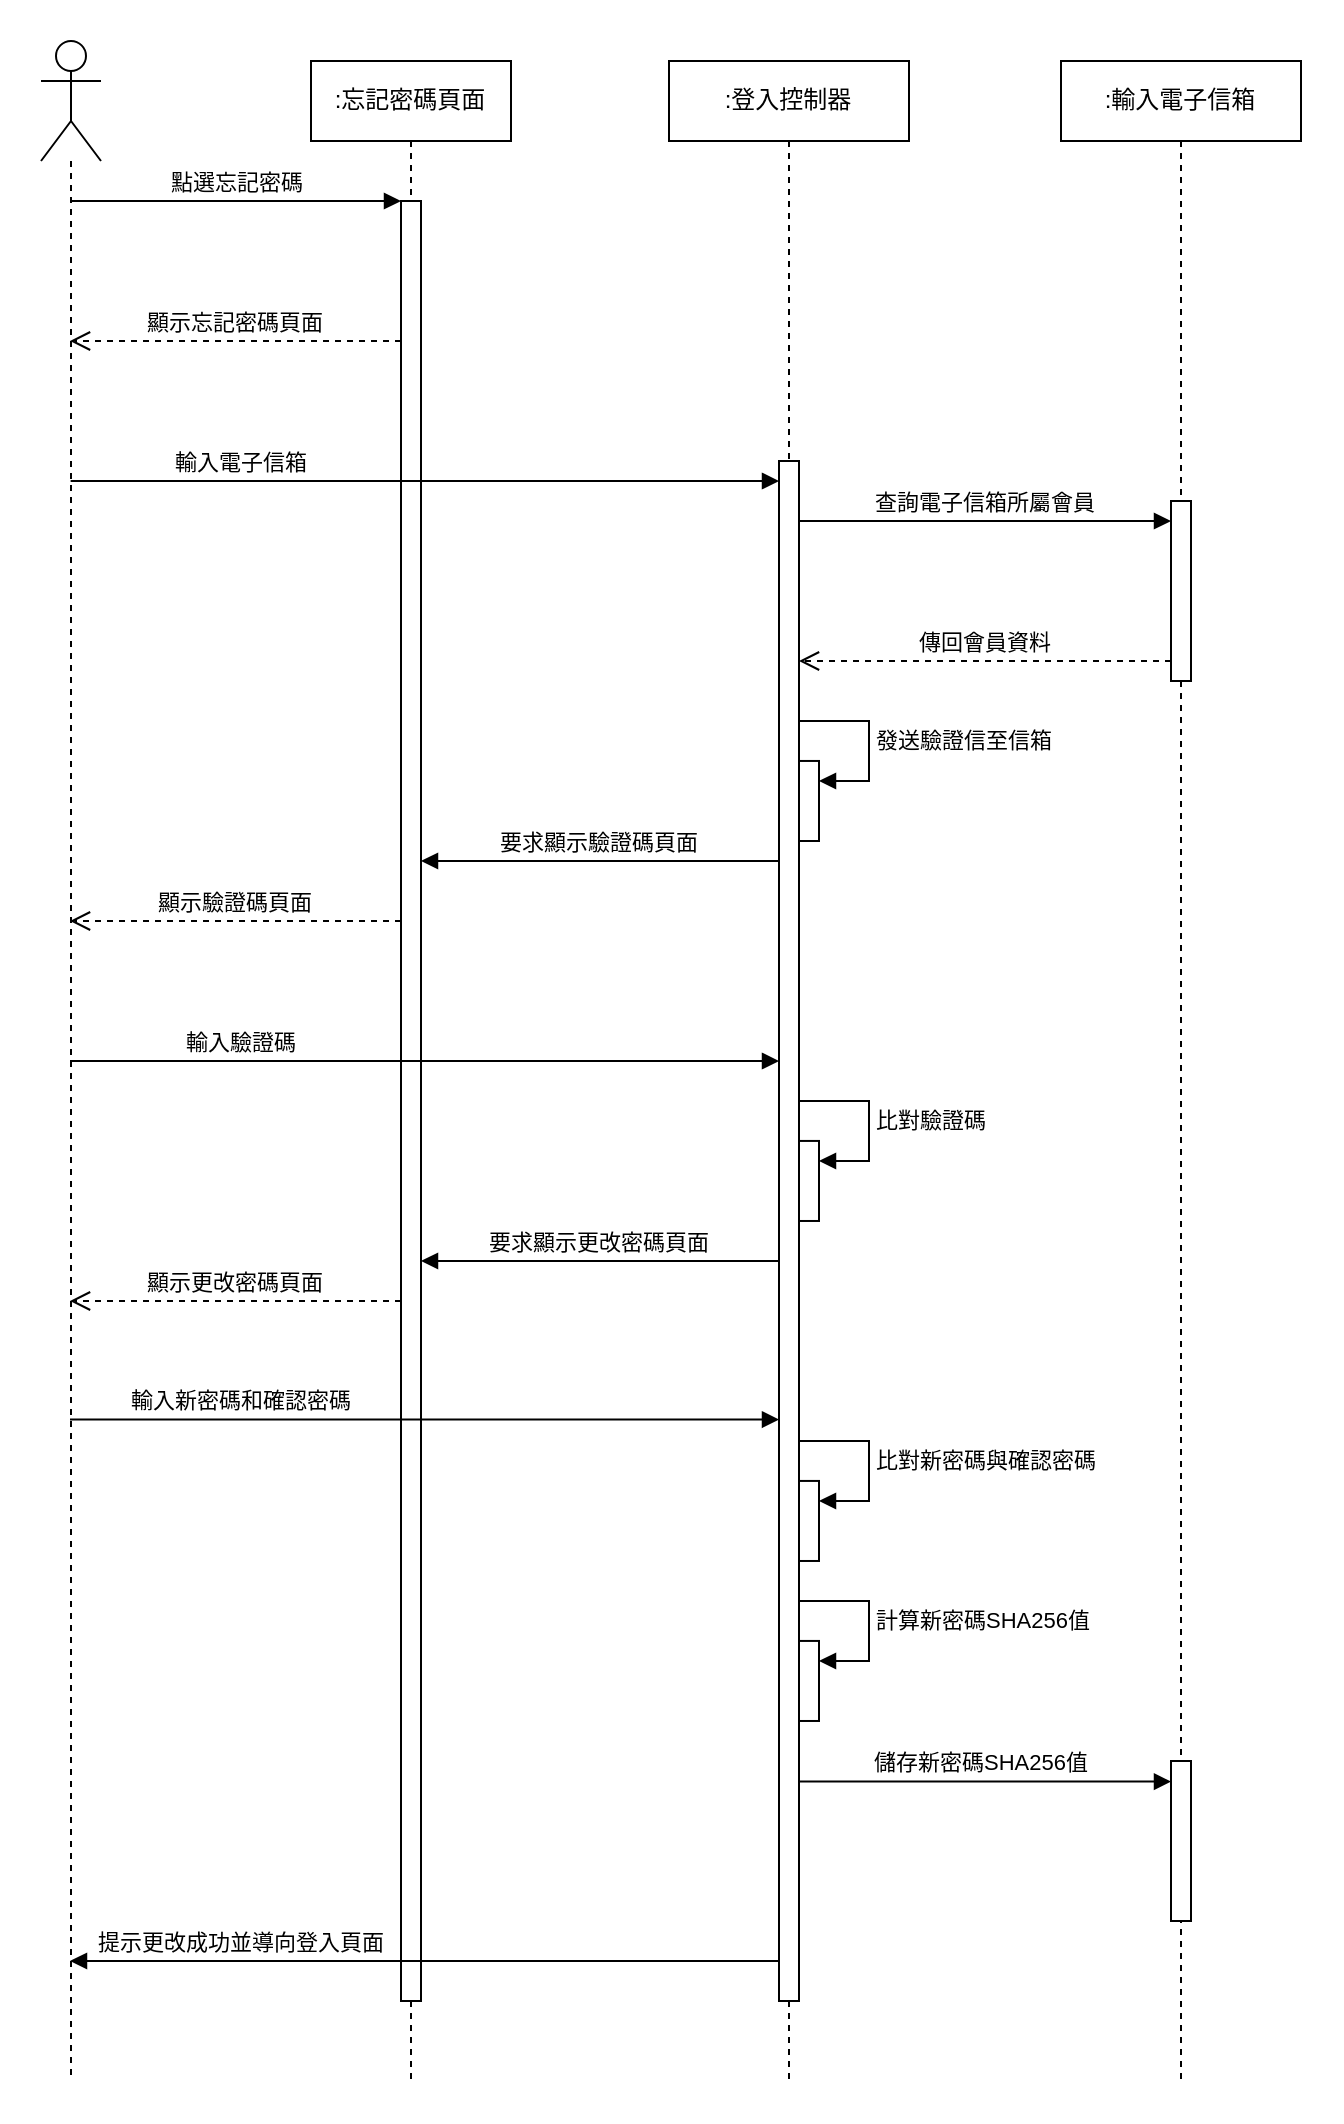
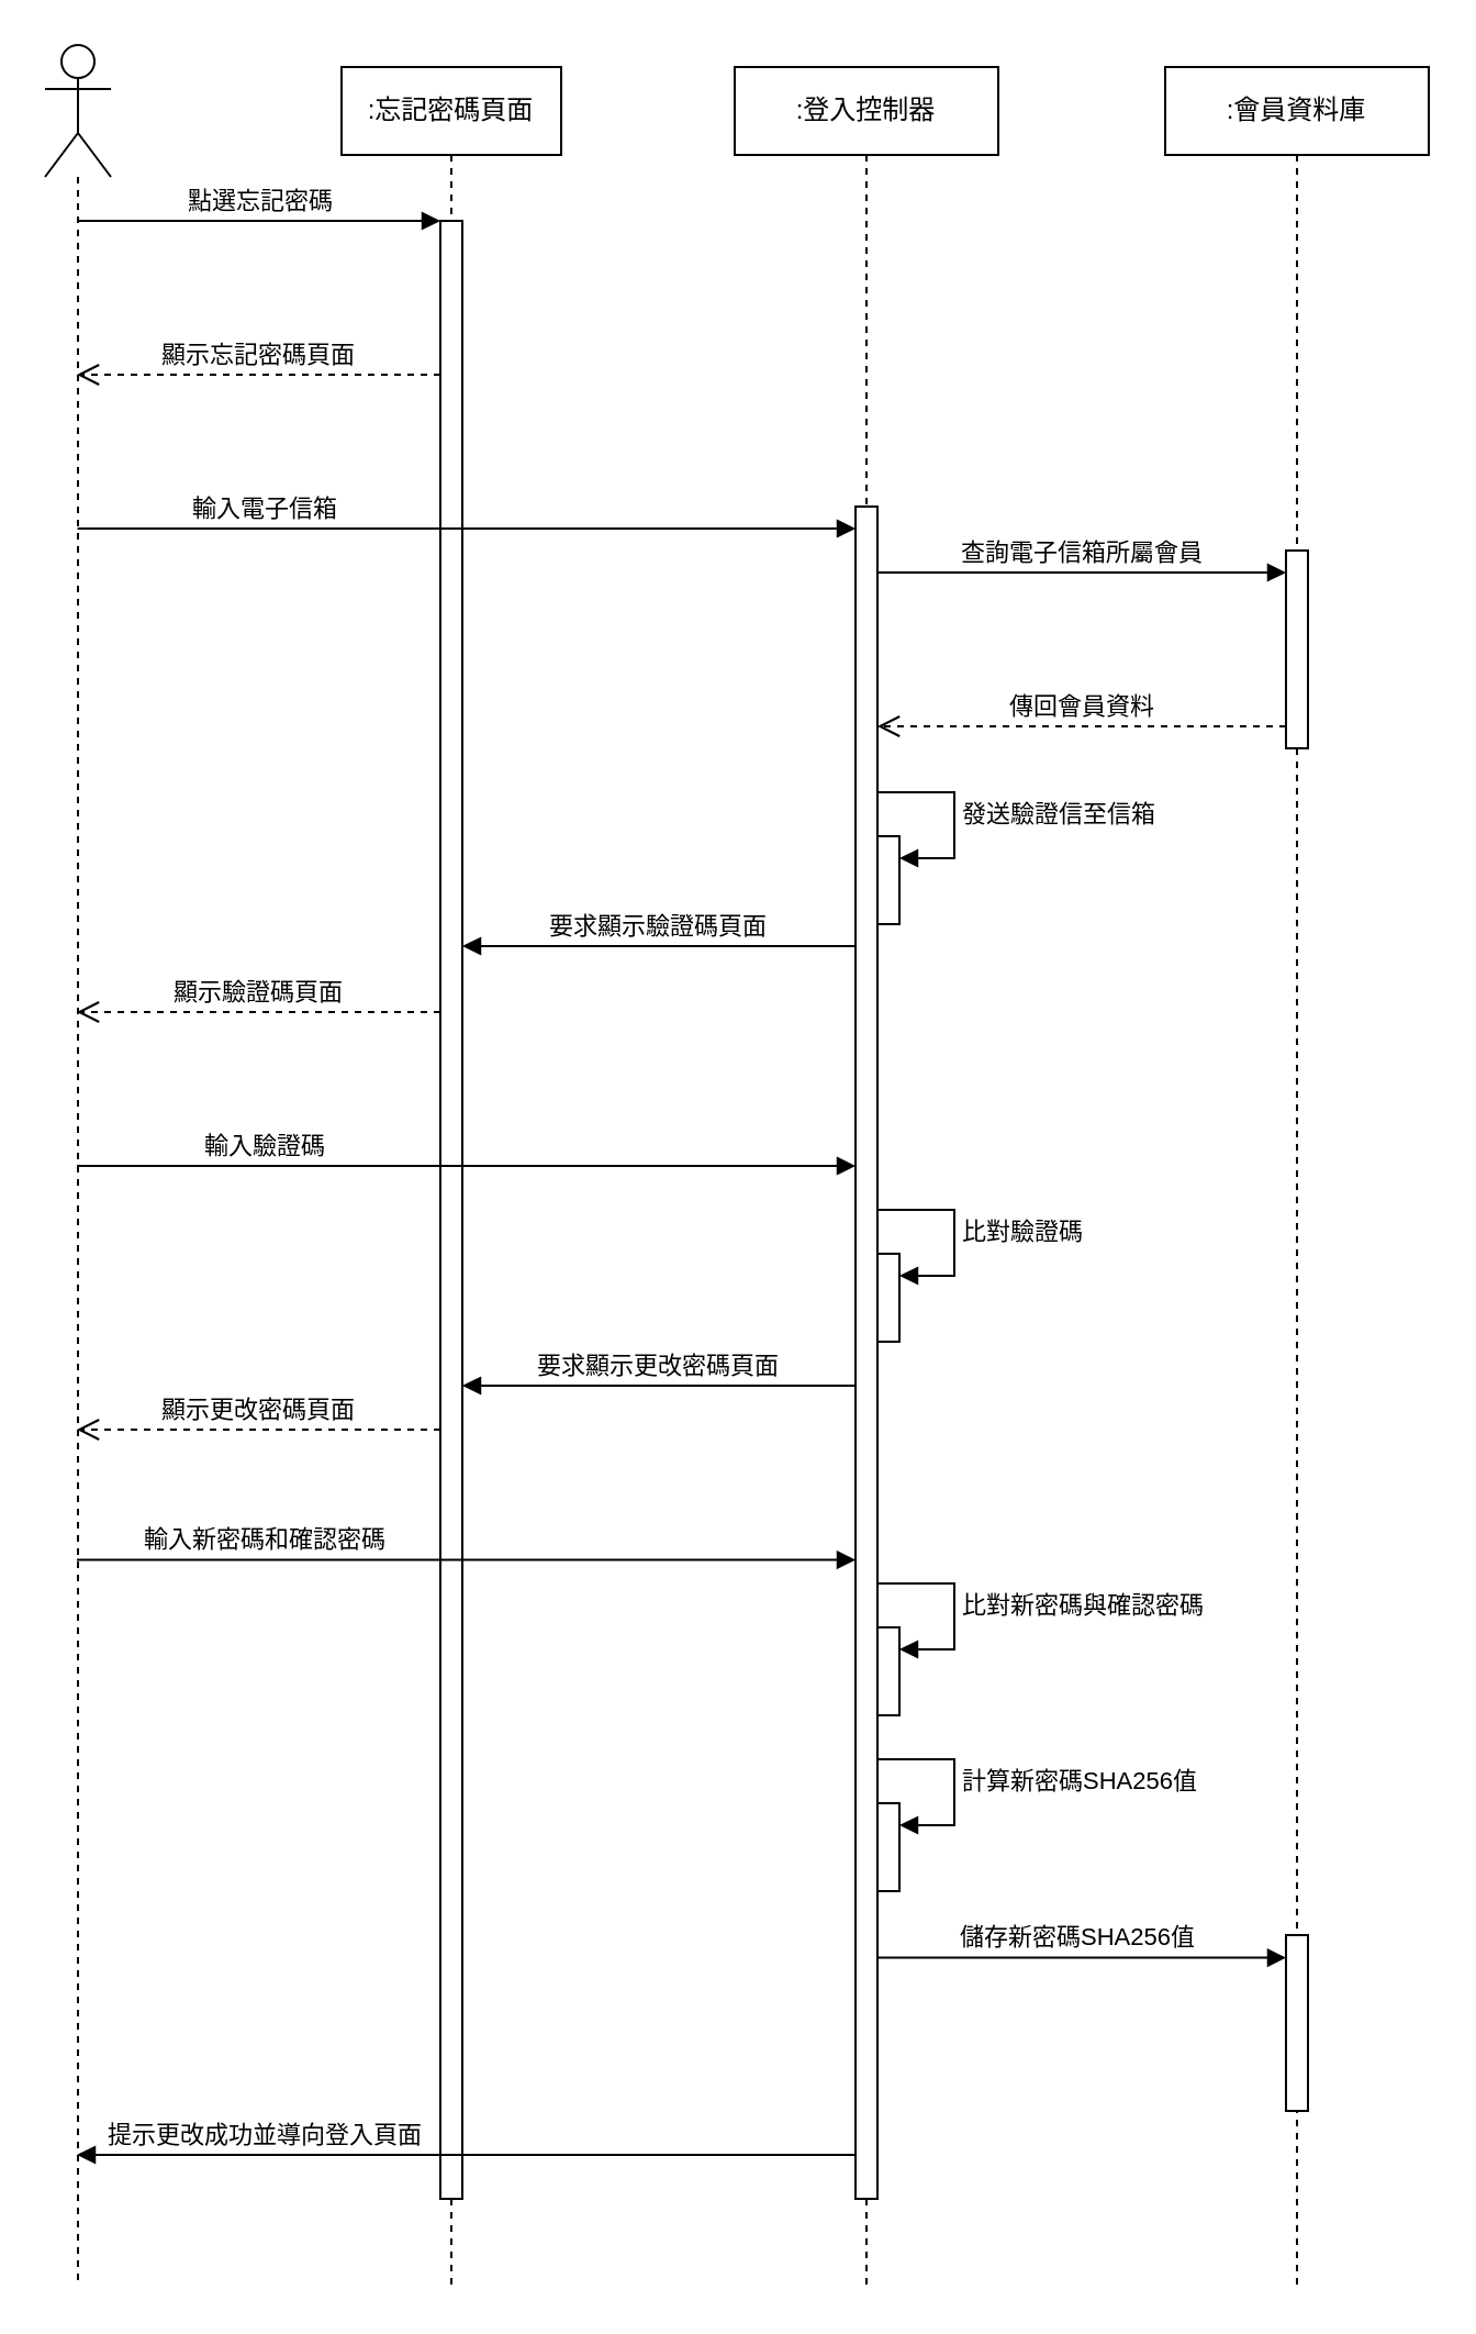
  <mxCell id="0" />
  <mxCell id="1" parent="0" />
  <mxCell id="2" value=":忘記密碼頁面" style="shape=umlLifeline;perimeter=lifelinePerimeter;whiteSpace=wrap;html=1;container=0;dropTarget=0;collapsible=0;recursiveResize=0;outlineConnect=0;portConstraint=eastwest;newEdgeStyle={&quot;edgeStyle&quot;:&quot;elbowEdgeStyle&quot;,&quot;elbow&quot;:&quot;vertical&quot;,&quot;curved&quot;:0,&quot;rounded&quot;:0};" parent="1" vertex="1"><mxGeometry x="155" y="30" width="100" height="1010" as="geometry" /></mxCell>
  <mxCell id="3" value="" style="html=1;points=[];perimeter=orthogonalPerimeter;outlineConnect=0;targetShapes=umlLifeline;portConstraint=eastwest;newEdgeStyle={&quot;edgeStyle&quot;:&quot;elbowEdgeStyle&quot;,&quot;elbow&quot;:&quot;vertical&quot;,&quot;curved&quot;:0,&quot;rounded&quot;:0};" parent="2" vertex="1"><mxGeometry x="45" y="70" width="10" height="900" as="geometry" /></mxCell>
  <mxCell id="4" value="" style="shape=umlLifeline;perimeter=lifelinePerimeter;whiteSpace=wrap;html=1;container=1;dropTarget=0;collapsible=0;recursiveResize=0;outlineConnect=0;portConstraint=eastwest;newEdgeStyle={&quot;edgeStyle&quot;:&quot;elbowEdgeStyle&quot;,&quot;elbow&quot;:&quot;vertical&quot;,&quot;curved&quot;:0,&quot;rounded&quot;:0};participant=umlActor;size=60;" parent="1" vertex="1"><mxGeometry x="20" y="20" width="30" height="1020" as="geometry" /></mxCell>
  <mxCell id="5" value="點選忘記密碼" style="html=1;verticalAlign=bottom;endArrow=block;edgeStyle=elbowEdgeStyle;elbow=vertical;curved=0;rounded=0;" parent="1" source="4" target="3" edge="1"><mxGeometry x="0.002" width="80" relative="1" as="geometry"><mxPoint x="34.81" y="109.997" as="sourcePoint" /><mxPoint x="200" y="109.997" as="targetPoint" /><Array as="points"><mxPoint x="120" y="100" /></Array><mxPoint as="offset" /></mxGeometry></mxCell>
  <mxCell id="6" value=":登入控制器" style="shape=umlLifeline;perimeter=lifelinePerimeter;whiteSpace=wrap;html=1;container=0;dropTarget=0;collapsible=0;recursiveResize=0;outlineConnect=0;portConstraint=eastwest;newEdgeStyle={&quot;edgeStyle&quot;:&quot;elbowEdgeStyle&quot;,&quot;elbow&quot;:&quot;vertical&quot;,&quot;curved&quot;:0,&quot;rounded&quot;:0};" parent="1" vertex="1"><mxGeometry x="334" y="30" width="120" height="1010" as="geometry" /></mxCell>
  <mxCell id="7" value="" style="html=1;points=[];perimeter=orthogonalPerimeter;outlineConnect=0;targetShapes=umlLifeline;portConstraint=eastwest;newEdgeStyle={&quot;edgeStyle&quot;:&quot;elbowEdgeStyle&quot;,&quot;elbow&quot;:&quot;vertical&quot;,&quot;curved&quot;:0,&quot;rounded&quot;:0};" parent="6" vertex="1"><mxGeometry x="55" y="200" width="10" height="770" as="geometry" /></mxCell>
  <mxCell id="8" value="" style="html=1;points=[];perimeter=orthogonalPerimeter;outlineConnect=0;targetShapes=umlLifeline;portConstraint=eastwest;newEdgeStyle={&quot;edgeStyle&quot;:&quot;elbowEdgeStyle&quot;,&quot;elbow&quot;:&quot;vertical&quot;,&quot;curved&quot;:0,&quot;rounded&quot;:0};" parent="6" vertex="1"><mxGeometry x="65" y="349.98" width="10" height="40.02" as="geometry" /></mxCell>
  <mxCell id="9" value="發送驗證信至信箱" style="html=1;align=left;spacingLeft=2;endArrow=block;rounded=0;edgeStyle=orthogonalEdgeStyle;curved=0;rounded=0;" parent="6" target="8" edge="1"><mxGeometry relative="1" as="geometry"><mxPoint x="65" y="330.014" as="sourcePoint" /><Array as="points"><mxPoint x="100" y="329.98" /><mxPoint x="100" y="359.98" /></Array></mxGeometry></mxCell>
  <mxCell id="10" value="" style="html=1;points=[];perimeter=orthogonalPerimeter;outlineConnect=0;targetShapes=umlLifeline;portConstraint=eastwest;newEdgeStyle={&quot;edgeStyle&quot;:&quot;elbowEdgeStyle&quot;,&quot;elbow&quot;:&quot;vertical&quot;,&quot;curved&quot;:0,&quot;rounded&quot;:0};" parent="6" vertex="1"><mxGeometry x="65" y="539.97" width="10" height="40.02" as="geometry" /></mxCell>
  <mxCell id="11" value="比對驗證碼" style="html=1;align=left;spacingLeft=2;endArrow=block;rounded=0;edgeStyle=orthogonalEdgeStyle;curved=0;rounded=0;" parent="6" target="10" edge="1"><mxGeometry relative="1" as="geometry"><mxPoint x="65" y="520.004" as="sourcePoint" /><Array as="points"><mxPoint x="100" y="519.97" /><mxPoint x="100" y="549.97" /></Array></mxGeometry></mxCell>
  <mxCell id="12" value="" style="html=1;points=[];perimeter=orthogonalPerimeter;outlineConnect=0;targetShapes=umlLifeline;portConstraint=eastwest;newEdgeStyle={&quot;edgeStyle&quot;:&quot;elbowEdgeStyle&quot;,&quot;elbow&quot;:&quot;vertical&quot;,&quot;curved&quot;:0,&quot;rounded&quot;:0};" parent="6" vertex="1"><mxGeometry x="65" y="709.97" width="10" height="40.02" as="geometry" /></mxCell>
  <mxCell id="13" value="比對新密碼與確認密碼" style="html=1;align=left;spacingLeft=2;endArrow=block;rounded=0;edgeStyle=orthogonalEdgeStyle;curved=0;rounded=0;" parent="6" target="12" edge="1"><mxGeometry relative="1" as="geometry"><mxPoint x="65" y="690.004" as="sourcePoint" /><Array as="points"><mxPoint x="100" y="689.97" /><mxPoint x="100" y="719.97" /></Array></mxGeometry></mxCell>
  <mxCell id="14" value="" style="html=1;points=[];perimeter=orthogonalPerimeter;outlineConnect=0;targetShapes=umlLifeline;portConstraint=eastwest;newEdgeStyle={&quot;edgeStyle&quot;:&quot;elbowEdgeStyle&quot;,&quot;elbow&quot;:&quot;vertical&quot;,&quot;curved&quot;:0,&quot;rounded&quot;:0};" parent="6" vertex="1"><mxGeometry x="65" y="789.97" width="10" height="40.02" as="geometry" /></mxCell>
  <mxCell id="15" value="計算新密碼SHA256值" style="html=1;align=left;spacingLeft=2;endArrow=block;rounded=0;edgeStyle=orthogonalEdgeStyle;curved=0;rounded=0;" parent="6" target="14" edge="1"><mxGeometry relative="1" as="geometry"><mxPoint x="65" y="770.004" as="sourcePoint" /><Array as="points"><mxPoint x="100" y="769.97" /><mxPoint x="100" y="799.97" /></Array></mxGeometry></mxCell>
  <mxCell id="16" value="顯示忘記密碼頁面" style="html=1;verticalAlign=bottom;endArrow=open;dashed=1;endSize=8;edgeStyle=elbowEdgeStyle;elbow=vertical;curved=0;rounded=0;" parent="1" source="3" target="4" edge="1"><mxGeometry relative="1" as="geometry"><mxPoint x="34.81" y="170" as="targetPoint" /><Array as="points"><mxPoint x="135" y="170" /></Array><mxPoint x="200" y="170" as="sourcePoint" /></mxGeometry></mxCell>
  <mxCell id="17" value="輸入電子信箱" style="html=1;verticalAlign=bottom;endArrow=block;edgeStyle=elbowEdgeStyle;elbow=vertical;curved=0;rounded=0;" parent="1" target="7" edge="1"><mxGeometry x="-0.519" width="80" relative="1" as="geometry"><mxPoint x="34.81" y="240" as="sourcePoint" /><mxPoint x="200" y="240" as="targetPoint" /><Array as="points"><mxPoint x="130" y="240" /></Array><mxPoint as="offset" /></mxGeometry></mxCell>
- <mxCell id="18" value=":輸入電子信箱" style="shape=umlLifeline;perimeter=lifelinePerimeter;whiteSpace=wrap;html=1;container=0;dropTarget=0;collapsible=0;recursiveResize=0;outlineConnect=0;portConstraint=eastwest;newEdgeStyle={&quot;edgeStyle&quot;:&quot;elbowEdgeStyle&quot;,&quot;elbow&quot;:&quot;vertical&quot;,&quot;curved&quot;:0,&quot;rounded&quot;:0};" parent="1" vertex="1"><mxGeometry x="530" y="30" width="120" height="1010" as="geometry" /></mxCell>
+ <mxCell id="18" value=":會員資料庫" style="shape=umlLifeline;perimeter=lifelinePerimeter;whiteSpace=wrap;html=1;container=0;dropTarget=0;collapsible=0;recursiveResize=0;outlineConnect=0;portConstraint=eastwest;newEdgeStyle={&quot;edgeStyle&quot;:&quot;elbowEdgeStyle&quot;,&quot;elbow&quot;:&quot;vertical&quot;,&quot;curved&quot;:0,&quot;rounded&quot;:0};" parent="1" vertex="1"><mxGeometry x="530" y="30" width="120" height="1010" as="geometry" /></mxCell>
  <mxCell id="19" value="" style="html=1;points=[];perimeter=orthogonalPerimeter;outlineConnect=0;targetShapes=umlLifeline;portConstraint=eastwest;newEdgeStyle={&quot;edgeStyle&quot;:&quot;elbowEdgeStyle&quot;,&quot;elbow&quot;:&quot;vertical&quot;,&quot;curved&quot;:0,&quot;rounded&quot;:0};" parent="18" vertex="1"><mxGeometry x="55" y="220" width="10" height="90" as="geometry" /></mxCell>
  <mxCell id="20" value="" style="html=1;points=[];perimeter=orthogonalPerimeter;outlineConnect=0;targetShapes=umlLifeline;portConstraint=eastwest;newEdgeStyle={&quot;edgeStyle&quot;:&quot;elbowEdgeStyle&quot;,&quot;elbow&quot;:&quot;vertical&quot;,&quot;curved&quot;:0,&quot;rounded&quot;:0};" parent="18" vertex="1"><mxGeometry x="55" y="850" width="10" height="80" as="geometry" /></mxCell>
  <mxCell id="21" value="查詢電子信箱所屬會員" style="html=1;verticalAlign=bottom;endArrow=block;edgeStyle=elbowEdgeStyle;elbow=vertical;curved=0;rounded=0;" parent="1" source="7" target="19" edge="1"><mxGeometry width="80" relative="1" as="geometry"><mxPoint x="44.81" y="250" as="sourcePoint" /><mxPoint x="399" y="250" as="targetPoint" /><Array as="points"><mxPoint x="500" y="260" /></Array></mxGeometry></mxCell>
  <mxCell id="22" value="傳回會員資料" style="html=1;verticalAlign=bottom;endArrow=open;dashed=1;endSize=8;edgeStyle=elbowEdgeStyle;elbow=vertical;curved=0;rounded=0;" parent="1" source="19" target="7" edge="1"><mxGeometry relative="1" as="geometry"><mxPoint x="440" y="340" as="targetPoint" /><Array as="points"><mxPoint x="540" y="330" /></Array><mxPoint x="605.19" y="340" as="sourcePoint" /></mxGeometry></mxCell>
  <mxCell id="23" value="顯示驗證碼頁面" style="html=1;verticalAlign=bottom;endArrow=open;dashed=1;endSize=8;edgeStyle=elbowEdgeStyle;elbow=vertical;curved=0;rounded=0;" parent="1" source="3" target="4" edge="1"><mxGeometry relative="1" as="geometry"><mxPoint x="20" y="460" as="targetPoint" /><Array as="points"><mxPoint x="171" y="460" /></Array><mxPoint x="199" y="460" as="sourcePoint" /></mxGeometry></mxCell>
  <mxCell id="24" value="輸入驗證碼" style="html=1;verticalAlign=bottom;endArrow=block;edgeStyle=elbowEdgeStyle;elbow=vertical;curved=0;rounded=0;" parent="1" source="4" target="7" edge="1"><mxGeometry x="-0.519" width="80" relative="1" as="geometry"><mxPoint x="45" y="530" as="sourcePoint" /><mxPoint x="210" y="530" as="targetPoint" /><Array as="points"><mxPoint x="130" y="530" /></Array><mxPoint as="offset" /></mxGeometry></mxCell>
  <mxCell id="25" value="要求顯示驗證碼頁面" style="html=1;verticalAlign=bottom;endArrow=block;edgeStyle=elbowEdgeStyle;elbow=vertical;curved=0;rounded=0;" parent="1" source="7" target="3" edge="1"><mxGeometry width="80" relative="1" as="geometry"><mxPoint x="230" y="430" as="sourcePoint" /><mxPoint x="416" y="430" as="targetPoint" /><Array as="points"><mxPoint x="331" y="430" /></Array></mxGeometry></mxCell>
  <mxCell id="26" value="要求顯示更改密碼頁面" style="html=1;verticalAlign=bottom;endArrow=block;edgeStyle=elbowEdgeStyle;elbow=vertical;curved=0;rounded=0;" parent="1" source="7" target="3" edge="1"><mxGeometry width="80" relative="1" as="geometry"><mxPoint x="389" y="640" as="sourcePoint" /><mxPoint x="210" y="640" as="targetPoint" /><Array as="points"><mxPoint x="340" y="630" /></Array></mxGeometry></mxCell>
  <mxCell id="27" value="顯示更改密碼頁面" style="html=1;verticalAlign=bottom;endArrow=open;dashed=1;endSize=8;edgeStyle=elbowEdgeStyle;elbow=vertical;curved=0;rounded=0;" parent="1" source="3" target="4" edge="1"><mxGeometry relative="1" as="geometry"><mxPoint x="45" y="650" as="targetPoint" /><Array as="points"><mxPoint x="181" y="650" /></Array><mxPoint x="210" y="650" as="sourcePoint" /></mxGeometry></mxCell>
  <mxCell id="28" value="輸入新密碼和確認密碼" style="html=1;verticalAlign=bottom;endArrow=block;edgeStyle=elbowEdgeStyle;elbow=vertical;curved=0;rounded=0;" parent="1" source="4" target="7" edge="1"><mxGeometry x="-0.519" width="80" relative="1" as="geometry"><mxPoint x="50" y="709.31" as="sourcePoint" /><mxPoint x="380" y="710" as="targetPoint" /><Array as="points"><mxPoint x="145" y="709.31" /></Array><mxPoint as="offset" /></mxGeometry></mxCell>
  <mxCell id="29" value="儲存新密碼SHA256值" style="html=1;verticalAlign=bottom;endArrow=block;edgeStyle=elbowEdgeStyle;elbow=vertical;curved=0;rounded=0;" parent="1" source="7" target="20" edge="1"><mxGeometry x="-0.021" width="80" relative="1" as="geometry"><mxPoint x="413" y="890" as="sourcePoint" /><mxPoint x="767" y="890" as="targetPoint" /><Array as="points"><mxPoint x="523" y="890.31" /></Array><mxPoint as="offset" /></mxGeometry></mxCell>
  <mxCell id="30" value="提示更改成功並導向登入頁面" style="html=1;verticalAlign=bottom;endArrow=block;edgeStyle=elbowEdgeStyle;elbow=vertical;curved=0;rounded=0;" edge="1" parent="1" source="7" target="4"><mxGeometry x="0.518" width="80" relative="1" as="geometry"><mxPoint x="50" y="950" as="sourcePoint" /><mxPoint x="404" y="950" as="targetPoint" /><Array as="points"><mxPoint x="200" y="980" /></Array><mxPoint as="offset" /></mxGeometry></mxCell>
